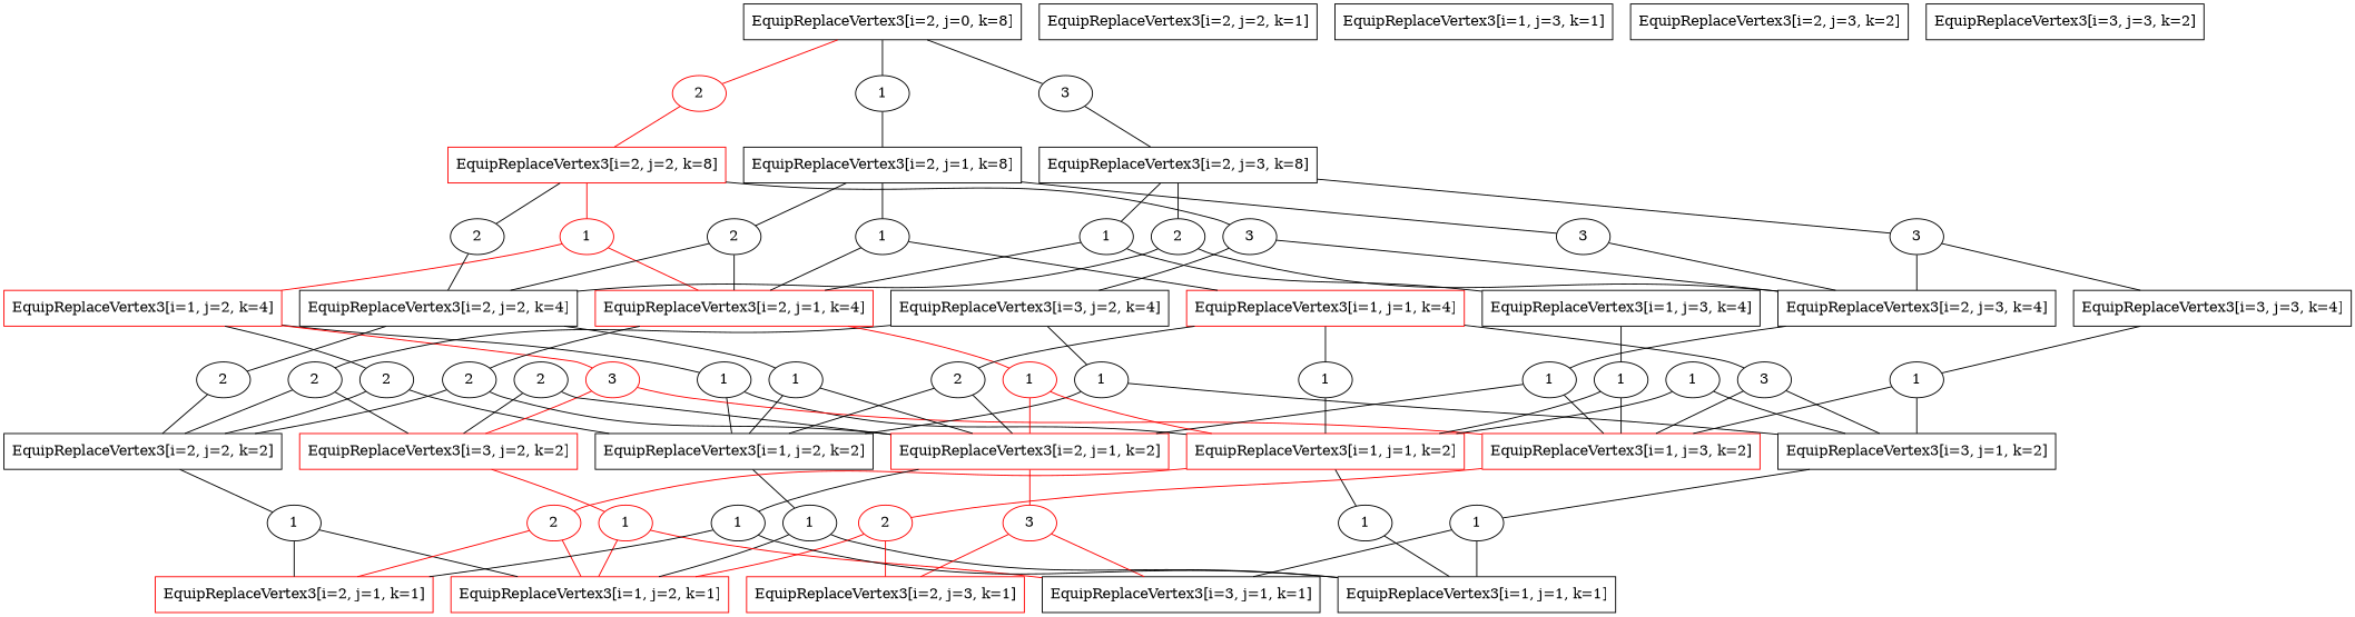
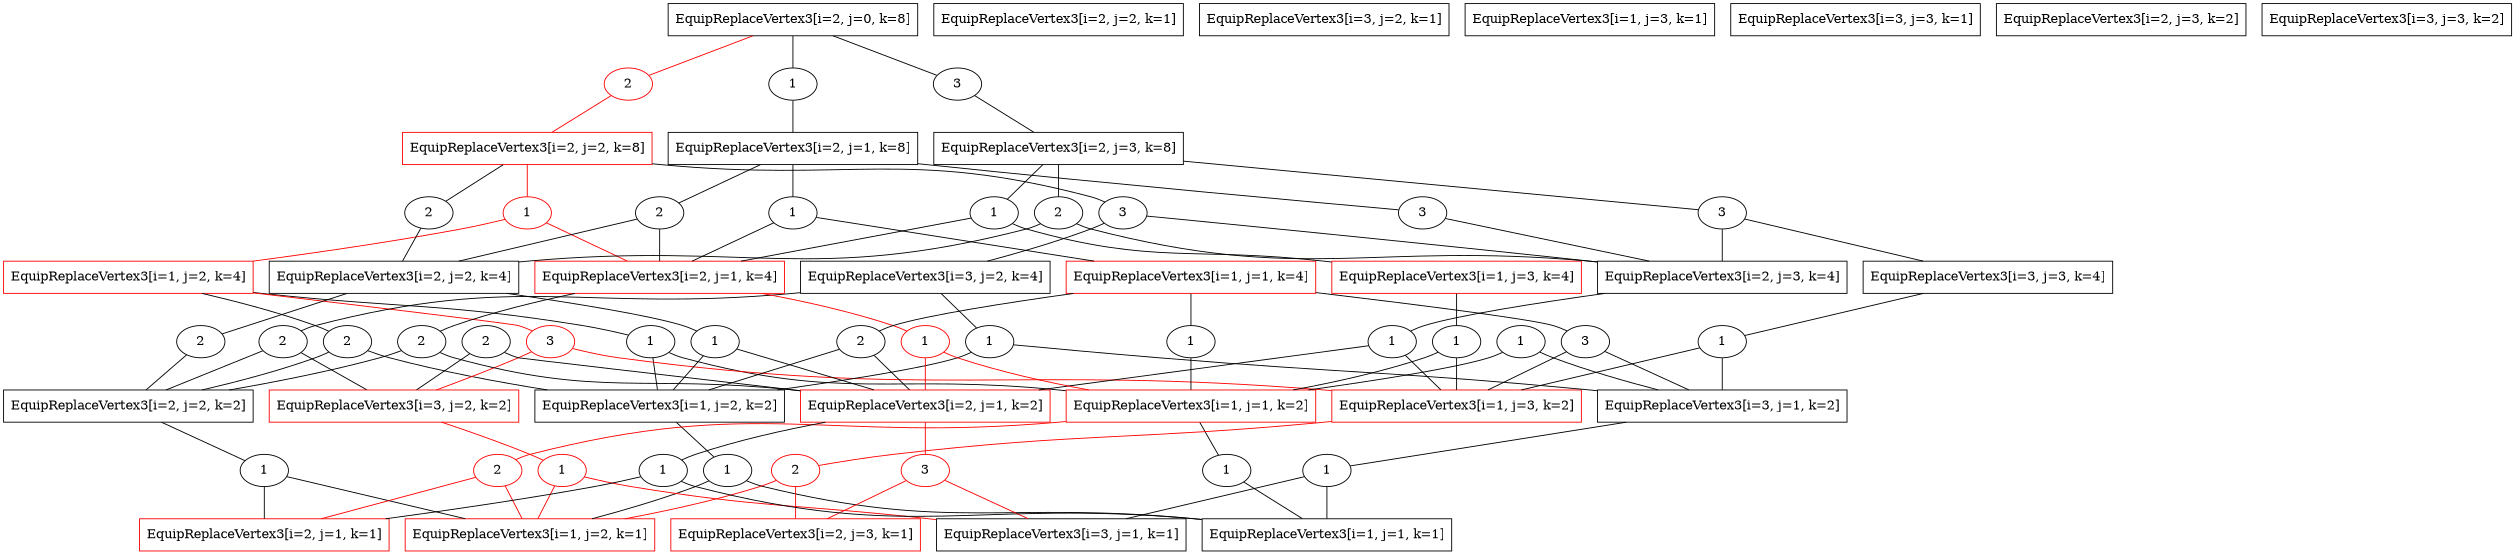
  strict digraph {
    node [shape=ellipse]
    edge [arrowhead=none]
    n1 [color=red label="EquipReplaceVertex3[i=1, j=2, k=1]" shape=box]
    n2 [label="EquipReplaceVertex3[i=2, j=2, k=1]" shape=box]
    n3 [label="EquipReplaceVertex3[i=1, j=2, k=2]" shape=box]
    n4 [label=1]
    n5 [label="EquipReplaceVertex3[i=1, j=1, k=1]" shape=box]
+   n6 [label="EquipReplaceVertex3[i=3, j=2, k=1]" shape=box]
    n7 [label="EquipReplaceVertex3[i=2, j=2, k=2]" shape=box]
    n8 [label=1]
    n9 [color=red label="EquipReplaceVertex3[i=2, j=1, k=1]" shape=box]
    n10 [color=red label="EquipReplaceVertex3[i=3, j=2, k=2]" shape=box]
    n11 [color=red label=1]
    n12 [color=black label="EquipReplaceVertex3[i=3, j=1, k=1]" shape=box]
    n13 [color=red label="EquipReplaceVertex3[i=1, j=2, k=4]" shape=box]
    n14 [label=1]
    n15 [label=2]
    n16 [color=red label=3]
    n17 [color=red label="EquipReplaceVertex3[i=1, j=1, k=2]" shape=box]
    n18 [color=red label="EquipReplaceVertex3[i=1, j=3, k=2]" shape=box]
    n19 [label="EquipReplaceVertex3[i=2, j=2, k=4]" shape=box]
    n20 [label=1]
    n21 [label=2]
    n22 [color=red label="EquipReplaceVertex3[i=2, j=1, k=2]" shape=box]
    n23 [label="EquipReplaceVertex3[i=3, j=2, k=4]" shape=box]
    n24 [label=2]
    n25 [label=1]
    n26 [label="EquipReplaceVertex3[i=3, j=1, k=2]" shape=box]
    n27 [color=red label="EquipReplaceVertex3[i=2, j=2, k=8]" shape=box]
    n28 [color=red label=1]
    n29 [label=3]
    n30 [label=2]
    n31 [color=red label="EquipReplaceVertex3[i=2, j=1, k=4]" shape=box]
    n32 [label="EquipReplaceVertex3[i=2, j=3, k=4]" shape=box]
    n33 [color=black label="EquipReplaceVertex3[i=2, j=0, k=8]" shape=box]
    n34 [color=red label=2]
    n35 [label=1]
    n36 [label=3]
    n37 [label="EquipReplaceVertex3[i=2, j=1, k=8]" shape=box]
    n38 [label="EquipReplaceVertex3[i=2, j=3, k=8]" shape=box]
    n39 [label="EquipReplaceVertex3[i=1, j=3, k=1]" shape=box]
    n40 [color=red label="EquipReplaceVertex3[i=2, j=3, k=1]" shape=box]
    n41 [color=red label=2]
+   n42 [label="EquipReplaceVertex3[i=3, j=3, k=1]" shape=box]
    n43 [label="EquipReplaceVertex3[i=2, j=3, k=2]" shape=box]
    n44 [color=red label=2]
    n45 [label=1]
    n46 [label="EquipReplaceVertex3[i=3, j=3, k=2]" shape=box]
-   n47 [label="EquipReplaceVertex3[i=1, j=3, k=4]" shape=box]
+   n47 [label="EquipReplaceVertex3[i=1, j=3, k=4]" shape=box color=red]
    n48 [label=1]
    n49 [color=red label=3]
    n50 [label=1]
    n51 [label=1]
    n52 [label=1]
    n53 [color=red label="EquipReplaceVertex3[i=1, j=1, k=4]" shape=box]
    n54 [label=1]
    n55 [label=2]
    n56 [label=3]
    n57 [label="EquipReplaceVertex3[i=3, j=3, k=4]" shape=box]
    n58 [label=1]
    n59 [label=2]
    n60 [color=red label=1]
    n61 [label=1]
    n62 [label=2]
    n63 [label=1]
    n64 [label=3]
    n65 [label=2]
    n66 [label=3]
    n67 [label=1]
    n68 [label=2]
    n3 -> n4
    n4 -> n1
    n4 -> n5
    n7 -> n8
    n8 -> n1
    n8 -> n9
    n10 -> n11 [color=red]
    n11 -> n1 [color=red]
    n11 -> n12 [color=red]
    n13 -> n14
    n13 -> n15
    n13 -> n16 [color=red]
    n14 -> n3
    n14 -> n17
    n15 -> n3
    n15 -> n7
    n16 -> n10 [color=red]
    n16 -> n18 [color=red]
    n17 -> n44 [color=red]
    n17 -> n45
    n18 -> n41 [color=red]
    n19 -> n20
    n19 -> n21
    n20 -> n3
    n20 -> n22
    n21 -> n7
    n22 -> n49 [color=red]
    n22 -> n50
    n23 -> n24
    n23 -> n25
    n24 -> n7
    n24 -> n10
    n25 -> n3
    n25 -> n26
    n26 -> n52
    n27 -> n28 [color=red]
    n27 -> n29
    n27 -> n30
    n28 -> n13 [color=red]
    n28 -> n31 [color=red]
    n29 -> n23
    n29 -> n32
    n30 -> n19
    n31 -> n59
    n31 -> n60 [color=red]
    n32 -> n51
    n33 -> n34 [color=red]
    n33 -> n35
    n33 -> n36
    n34 -> n27 [color=red]
    n35 -> n37
    n36 -> n38
    n37 -> n66
    n37 -> n67
    n37 -> n68
    n38 -> n63
    n38 -> n64
    n38 -> n65
    n41 -> n1 [color=red]
    n41 -> n40 [color=red]
    n44 -> n1 [color=red]
    n44 -> n9 [color=red]
    n45 -> n5
    n47 -> n48
    n48 -> n17
    n48 -> n18
    n49 -> n12 [color=red]
    n49 -> n40 [color=red]
    n50 -> n5
    n50 -> n9
    n51 -> n18
    n51 -> n22
    n52 -> n5
    n52 -> n12
    n53 -> n54
    n53 -> n55
    n53 -> n56
    n54 -> n17
    n55 -> n3
    n55 -> n22
    n56 -> n18
    n56 -> n26
    n57 -> n58
    n58 -> n18
    n58 -> n26
    n59 -> n7
    n59 -> n22
    n60 -> n17 [color=red]
    n60 -> n22 [color=red]
    n61 -> n17
    n61 -> n26
    n62 -> n10
    n62 -> n22
    n63 -> n31
    n63 -> n47
    n64 -> n32
    n64 -> n57
    n65 -> n19
    n65 -> n32
    n66 -> n32
    n67 -> n31
    n67 -> n53
    n68 -> n19
    n68 -> n31
  }
